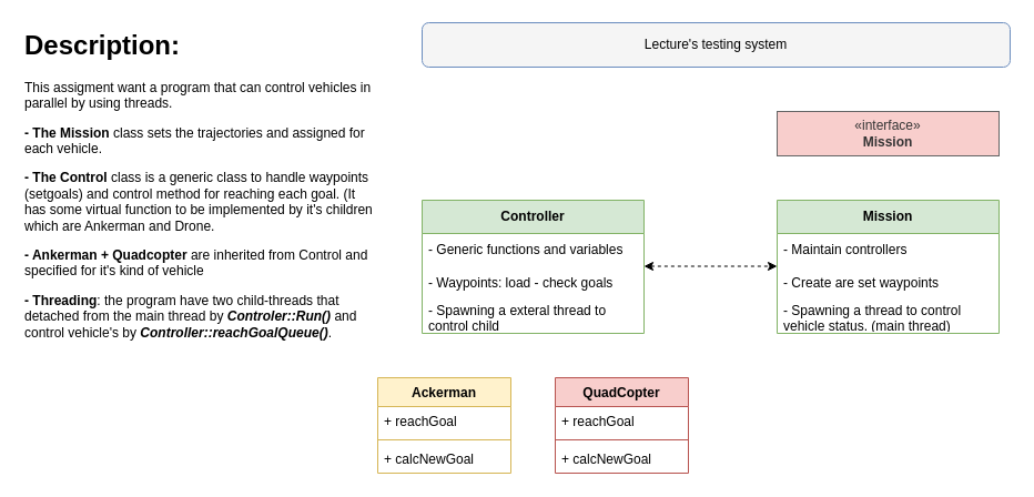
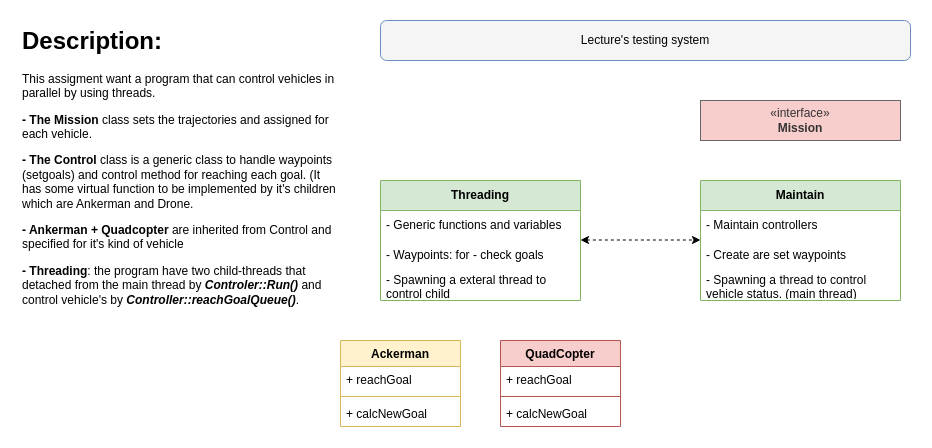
  <mxCell id="0" style=";html=1;" />
  <mxCell id="1" style=";html=1;" parent="0" />
  <mxCell id="2" value="«interface»&lt;br&gt;&lt;b&gt;Mission&lt;/b&gt;" style="html=1;whiteSpace=wrap;fillColor=#f8cecc;fontColor=#333333;strokeColor=#666666;" parent="1" vertex="1"><mxGeometry x="700" y="100" width="200" height="40" as="geometry" /></mxCell>
  <mxCell id="3" value="&lt;h1 style=&quot;margin-top: 0px;&quot;&gt;Description:&amp;nbsp;&amp;nbsp;&lt;/h1&gt;&lt;p&gt;This assigment want a program that can control vehicles in parallel by using threads.&amp;nbsp;&lt;/p&gt;&lt;p&gt;&lt;b&gt;- The Mission&lt;/b&gt; class sets the trajectories and assigned for each vehicle.&amp;nbsp;&lt;/p&gt;&lt;p&gt;&lt;b&gt;- The Control&lt;/b&gt; class is a generic class to handle waypoints (setgoals) and control method for reaching each goal. (It has some virtual function to be implemented by it's children which are Ankerman and Drone.&lt;/p&gt;&lt;p&gt;&lt;span style=&quot;background-color: initial;&quot;&gt;&lt;b&gt;- Ankerman + Quadcopter&lt;/b&gt; are inherited from Control and specified for it's kind of vehicle&lt;/span&gt;&lt;/p&gt;&lt;p&gt;&lt;span style=&quot;background-color: initial;&quot;&gt;&lt;b&gt;- Threading&lt;/b&gt;: the program have two child-threads that detached from the main thread by &lt;b&gt;&lt;i&gt;Controler::Run()&lt;/i&gt;&lt;/b&gt; and control vehicle's by &lt;b&gt;&lt;i&gt;Controller::reachGoalQueue()&lt;/i&gt;&lt;/b&gt;.&lt;/span&gt;&lt;/p&gt;" style="text;html=1;whiteSpace=wrap;overflow=hidden;rounded=0;" parent="1" vertex="1"><mxGeometry x="20" y="20" width="320" height="320" as="geometry" /></mxCell>
- <mxCell id="4" value="Controller" style="swimlane;fontStyle=1;childLayout=stackLayout;horizontal=1;startSize=30;horizontalStack=0;resizeParent=1;resizeParentMax=0;resizeLast=0;collapsible=1;marginBottom=0;whiteSpace=wrap;html=1;fillColor=#d5e8d4;strokeColor=#82b366;" parent="1" vertex="1"><mxGeometry x="380" y="180" width="200" height="120" as="geometry" /></mxCell>
+ <mxCell id="4" value="Threading" style="swimlane;fontStyle=1;childLayout=stackLayout;horizontal=1;startSize=30;horizontalStack=0;resizeParent=1;resizeParentMax=0;resizeLast=0;collapsible=1;marginBottom=0;whiteSpace=wrap;html=1;fillColor=#d5e8d4;strokeColor=#82b366;" parent="1" vertex="1"><mxGeometry x="380" y="180" width="200" height="120" as="geometry" /></mxCell>
  <mxCell id="5" value="- Generic functions and variables" style="text;strokeColor=none;fillColor=none;align=left;verticalAlign=middle;spacingLeft=4;spacingRight=4;overflow=hidden;points=[[0,0.5],[1,0.5]];portConstraint=eastwest;rotatable=0;whiteSpace=wrap;html=1;" parent="4" vertex="1"><mxGeometry y="30" width="200" height="30" as="geometry" /></mxCell>
- <mxCell id="6" value="- Waypoints: load - check goals" style="text;strokeColor=none;fillColor=none;align=left;verticalAlign=middle;spacingLeft=4;spacingRight=4;overflow=hidden;points=[[0,0.5],[1,0.5]];portConstraint=eastwest;rotatable=0;whiteSpace=wrap;html=1;" parent="4" vertex="1"><mxGeometry y="60" width="200" height="30" as="geometry" /></mxCell>
+ <mxCell id="6" value="- Waypoints: for - check goals" style="text;strokeColor=none;fillColor=none;align=left;verticalAlign=middle;spacingLeft=4;spacingRight=4;overflow=hidden;points=[[0,0.5],[1,0.5]];portConstraint=eastwest;rotatable=0;whiteSpace=wrap;html=1;" parent="4" vertex="1"><mxGeometry y="60" width="200" height="30" as="geometry" /></mxCell>
  <mxCell id="7" value="- Spawning a exteral thread to control child&amp;nbsp;" style="text;strokeColor=none;fillColor=none;align=left;verticalAlign=middle;spacingLeft=4;spacingRight=4;overflow=hidden;points=[[0,0.5],[1,0.5]];portConstraint=eastwest;rotatable=0;whiteSpace=wrap;html=1;" parent="4" vertex="1"><mxGeometry y="90" width="200" height="30" as="geometry" /></mxCell>
- <mxCell id="8" value="Mission" style="swimlane;fontStyle=1;childLayout=stackLayout;horizontal=1;startSize=30;horizontalStack=0;resizeParent=1;resizeParentMax=0;resizeLast=0;collapsible=1;marginBottom=0;whiteSpace=wrap;html=1;fillColor=#d5e8d4;strokeColor=#82b366;" parent="1" vertex="1"><mxGeometry x="700" y="180" width="200" height="120" as="geometry" /></mxCell>
+ <mxCell id="8" value="Maintain" style="swimlane;fontStyle=1;childLayout=stackLayout;horizontal=1;startSize=30;horizontalStack=0;resizeParent=1;resizeParentMax=0;resizeLast=0;collapsible=1;marginBottom=0;whiteSpace=wrap;html=1;fillColor=#d5e8d4;strokeColor=#82b366;" parent="1" vertex="1"><mxGeometry x="700" y="180" width="200" height="120" as="geometry" /></mxCell>
  <mxCell id="9" value="- Maintain controllers" style="text;strokeColor=none;fillColor=none;align=left;verticalAlign=middle;spacingLeft=4;spacingRight=4;overflow=hidden;points=[[0,0.5],[1,0.5]];portConstraint=eastwest;rotatable=0;whiteSpace=wrap;html=1;" parent="8" vertex="1"><mxGeometry y="30" width="200" height="30" as="geometry" /></mxCell>
  <mxCell id="10" value="- Create are set waypoints" style="text;strokeColor=none;fillColor=none;align=left;verticalAlign=middle;spacingLeft=4;spacingRight=4;overflow=hidden;points=[[0,0.5],[1,0.5]];portConstraint=eastwest;rotatable=0;whiteSpace=wrap;html=1;" parent="8" vertex="1"><mxGeometry y="60" width="200" height="30" as="geometry" /></mxCell>
  <mxCell id="11" value="- Spawning a thread to control vehicle status. (main thread)" style="text;strokeColor=none;fillColor=none;align=left;verticalAlign=middle;spacingLeft=4;spacingRight=4;overflow=hidden;points=[[0,0.5],[1,0.5]];portConstraint=eastwest;rotatable=0;whiteSpace=wrap;html=1;" parent="8" vertex="1"><mxGeometry y="90" width="200" height="30" as="geometry" /></mxCell>
  <mxCell id="12" value="Lecture's testing system" style="rounded=1;whiteSpace=wrap;html=1;fillColor=#f5f5f5;strokeColor=#6c8ebf;" parent="1" vertex="1"><mxGeometry x="380" y="20" width="530" height="40" as="geometry" /></mxCell>
  <mxCell id="13" value="" style="endArrow=classic;startArrow=classic;html=1;rounded=0;entryX=0;entryY=0.5;entryDx=0;entryDy=0;exitX=1;exitY=0.5;exitDx=0;exitDy=0;dashed=1;" parent="1" edge="1"><mxGeometry width="50" height="50" relative="1" as="geometry"><mxPoint x="580" y="239.5" as="sourcePoint" /><mxPoint x="700" y="239.5" as="targetPoint" /></mxGeometry></mxCell>
  <mxCell id="14" value="Ackerman" style="swimlane;fontStyle=1;align=center;verticalAlign=top;childLayout=stackLayout;horizontal=1;startSize=26;horizontalStack=0;resizeParent=1;resizeParentMax=0;resizeLast=0;collapsible=1;marginBottom=0;whiteSpace=wrap;html=1;fillColor=#fff2cc;strokeColor=#d6b656;" parent="1" vertex="1"><mxGeometry x="340" y="340" width="120" height="86" as="geometry" /></mxCell>
  <mxCell id="15" value="+ reachGoal" style="text;strokeColor=none;fillColor=none;align=left;verticalAlign=top;spacingLeft=4;spacingRight=4;overflow=hidden;rotatable=0;points=[[0,0.5],[1,0.5]];portConstraint=eastwest;whiteSpace=wrap;html=1;" parent="14" vertex="1"><mxGeometry y="26" width="120" height="26" as="geometry" /></mxCell>
  <mxCell id="16" value="" style="line;strokeWidth=1;fillColor=none;align=left;verticalAlign=middle;spacingTop=-1;spacingLeft=3;spacingRight=3;rotatable=0;labelPosition=right;points=[];portConstraint=eastwest;strokeColor=inherit;" parent="14" vertex="1"><mxGeometry y="52" width="120" height="8" as="geometry" /></mxCell>
  <mxCell id="17" value="+ calcNewGoal" style="text;strokeColor=none;fillColor=none;align=left;verticalAlign=top;spacingLeft=4;spacingRight=4;overflow=hidden;rotatable=0;points=[[0,0.5],[1,0.5]];portConstraint=eastwest;whiteSpace=wrap;html=1;" parent="14" vertex="1"><mxGeometry y="60" width="120" height="26" as="geometry" /></mxCell>
  <mxCell id="18" value="QuadCopter" style="swimlane;fontStyle=1;align=center;verticalAlign=top;childLayout=stackLayout;horizontal=1;startSize=26;horizontalStack=0;resizeParent=1;resizeParentMax=0;resizeLast=0;collapsible=1;marginBottom=0;whiteSpace=wrap;html=1;fillColor=#f8cecc;strokeColor=#b85450;" parent="1" vertex="1"><mxGeometry x="500" y="340" width="120" height="86" as="geometry" /></mxCell>
  <mxCell id="19" value="+ reachGoal" style="text;strokeColor=none;fillColor=none;align=left;verticalAlign=top;spacingLeft=4;spacingRight=4;overflow=hidden;rotatable=0;points=[[0,0.5],[1,0.5]];portConstraint=eastwest;whiteSpace=wrap;html=1;" parent="18" vertex="1"><mxGeometry y="26" width="120" height="26" as="geometry" /></mxCell>
  <mxCell id="20" value="" style="line;strokeWidth=1;fillColor=none;align=left;verticalAlign=middle;spacingTop=-1;spacingLeft=3;spacingRight=3;rotatable=0;labelPosition=right;points=[];portConstraint=eastwest;strokeColor=inherit;" parent="18" vertex="1"><mxGeometry y="52" width="120" height="8" as="geometry" /></mxCell>
  <mxCell id="21" value="+ calcNewGoal" style="text;strokeColor=none;fillColor=none;align=left;verticalAlign=top;spacingLeft=4;spacingRight=4;overflow=hidden;rotatable=0;points=[[0,0.5],[1,0.5]];portConstraint=eastwest;whiteSpace=wrap;html=1;" parent="18" vertex="1"><mxGeometry y="60" width="120" height="26" as="geometry" /></mxCell>
